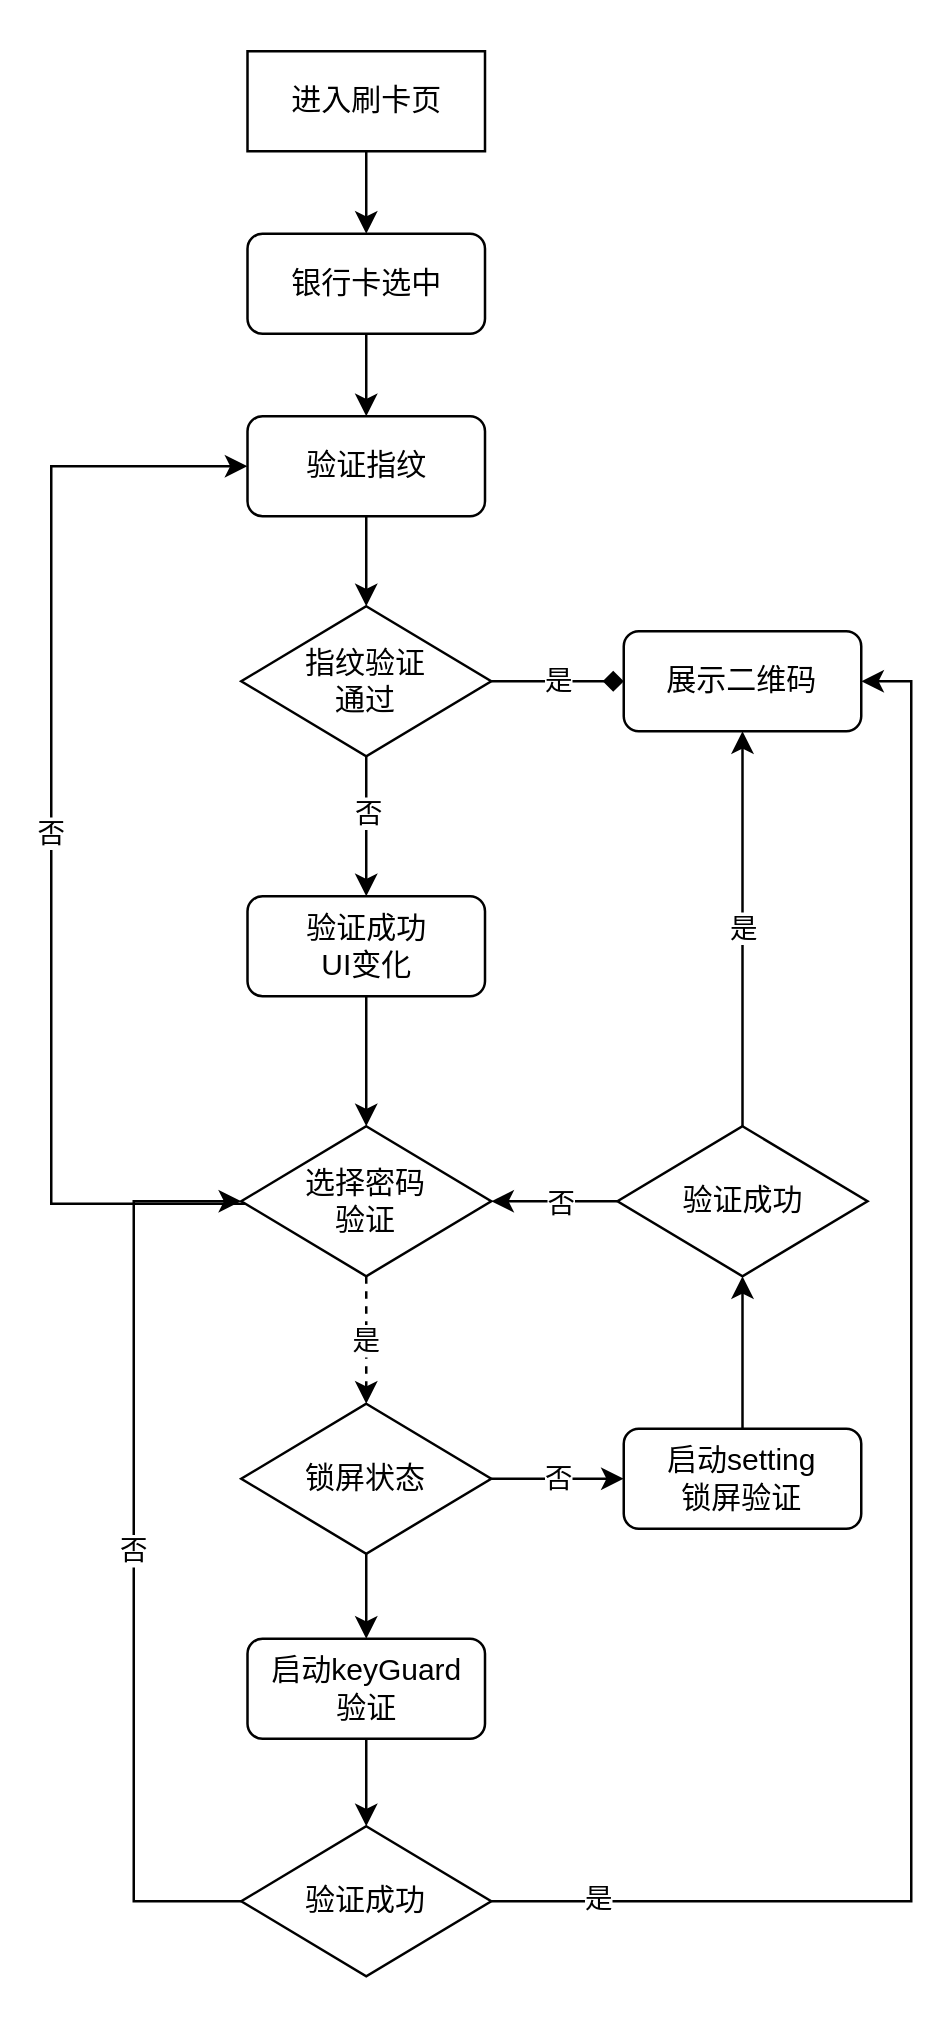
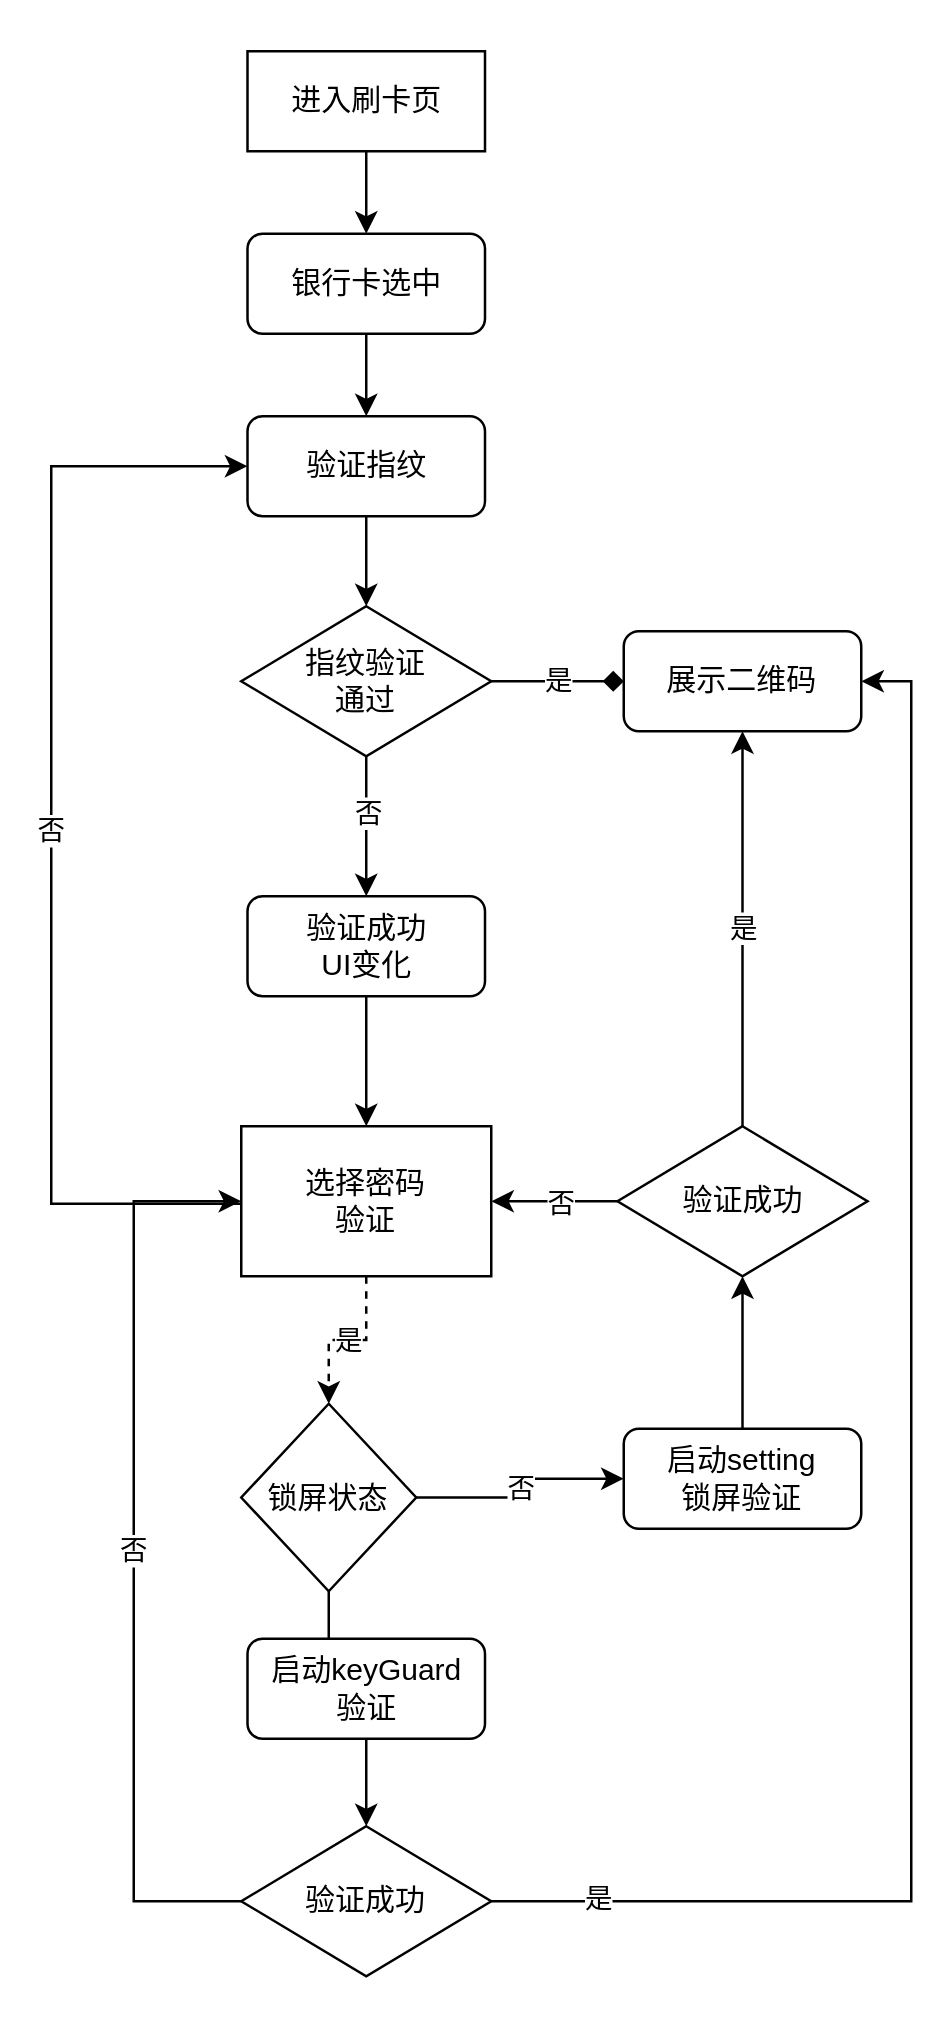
  <mxCell id="0" />
  <mxCell id="1" parent="0" />
  <mxCell id="2" style="edgeStyle=orthogonalEdgeStyle;rounded=0;orthogonalLoop=1;jettySize=auto;html=1;entryX=0.5;entryY=0;entryDx=0;entryDy=0;" edge="1" parent="1" source="5" target="12"><mxGeometry relative="1" as="geometry" /></mxCell>
  <mxCell id="3" value="否" style="edgeLabel;html=1;align=center;verticalAlign=middle;resizable=0;points=[];" vertex="1" connectable="0" parent="2"><mxGeometry x="-0.232" relative="1" as="geometry"><mxPoint as="offset" /></mxGeometry></mxCell>
  <mxCell id="4" value="是" style="edgeStyle=orthogonalEdgeStyle;rounded=0;orthogonalLoop=1;jettySize=auto;html=1;entryX=0;entryY=0.5;entryDx=0;entryDy=0;endArrow=diamond;" edge="1" parent="1" source="5" target="10"><mxGeometry relative="1" as="geometry" /></mxCell>
  <mxCell id="5" value="指纹验证&lt;br&gt;通过" style="rhombus;whiteSpace=wrap;html=1;" vertex="1" parent="1"><mxGeometry x="96" y="242" width="100" height="60" as="geometry" /></mxCell>
  <mxCell id="6" style="edgeStyle=orthogonalEdgeStyle;rounded=0;orthogonalLoop=1;jettySize=auto;html=1;entryX=0.5;entryY=0;entryDx=0;entryDy=0;" edge="1" parent="1" source="7" target="9"><mxGeometry relative="1" as="geometry" /></mxCell>
  <mxCell id="7" value="进入刷卡页" style="whiteSpace=wrap;html=1;rounded=0;" vertex="1" parent="1"><mxGeometry x="98.5" y="20" width="95" height="40" as="geometry" /></mxCell>
  <mxCell id="8" style="edgeStyle=orthogonalEdgeStyle;rounded=0;orthogonalLoop=1;jettySize=auto;html=1;" edge="1" parent="1" source="9" target="20"><mxGeometry relative="1" as="geometry" /></mxCell>
  <mxCell id="9" value="银行卡选中" style="rounded=1;whiteSpace=wrap;html=1;" vertex="1" parent="1"><mxGeometry x="98.5" y="93" width="95" height="40" as="geometry" /></mxCell>
  <mxCell id="10" value="展示二维码" style="rounded=1;whiteSpace=wrap;html=1;" vertex="1" parent="1"><mxGeometry x="249" y="252" width="95" height="40" as="geometry" /></mxCell>
  <mxCell id="11" style="edgeStyle=orthogonalEdgeStyle;rounded=0;orthogonalLoop=1;jettySize=auto;html=1;entryX=0.5;entryY=0;entryDx=0;entryDy=0;" edge="1" parent="1" source="12" target="15"><mxGeometry relative="1" as="geometry" /></mxCell>
  <mxCell id="12" value="验证成功&lt;br&gt;UI变化" style="rounded=1;whiteSpace=wrap;html=1;" vertex="1" parent="1"><mxGeometry x="98.5" y="358" width="95" height="40" as="geometry" /></mxCell>
  <mxCell id="13" value="否" style="edgeStyle=orthogonalEdgeStyle;rounded=0;orthogonalLoop=1;jettySize=auto;html=1;entryX=0;entryY=0.5;entryDx=0;entryDy=0;" edge="1" parent="1" source="15" target="20"><mxGeometry relative="1" as="geometry"><Array as="points"><mxPoint x="20" y="481" /><mxPoint x="20" y="186" /></Array></mxGeometry></mxCell>
  <mxCell id="14" value="是" style="edgeStyle=orthogonalEdgeStyle;rounded=0;orthogonalLoop=1;jettySize=auto;html=1;entryX=0.5;entryY=0;entryDx=0;entryDy=0;dashed=1;" edge="1" parent="1" source="15" target="18"><mxGeometry relative="1" as="geometry" /></mxCell>
- <mxCell id="15" value="选择密码&lt;br&gt;验证" style="rhombus;whiteSpace=wrap;html=1;" vertex="1" parent="1"><mxGeometry x="96" y="450" width="100" height="60" as="geometry" /></mxCell>
+ <mxCell id="15" value="选择密码&lt;br&gt;验证" style="whiteSpace=wrap;html=1;rounded=0;" vertex="1" parent="1"><mxGeometry x="96" y="450" width="100" height="60" as="geometry" /></mxCell>
  <mxCell id="16" value="否" style="edgeStyle=orthogonalEdgeStyle;rounded=0;orthogonalLoop=1;jettySize=auto;html=1;entryX=0;entryY=0.5;entryDx=0;entryDy=0;" edge="1" parent="1" source="18" target="22"><mxGeometry relative="1" as="geometry" /></mxCell>
  <mxCell id="17" style="edgeStyle=orthogonalEdgeStyle;rounded=0;orthogonalLoop=1;jettySize=auto;html=1;" edge="1" parent="1" source="18" target="28"><mxGeometry relative="1" as="geometry" /></mxCell>
- <mxCell id="18" value="锁屏状态" style="rhombus;whiteSpace=wrap;html=1;" vertex="1" parent="1"><mxGeometry x="96" y="561" width="100" height="60" as="geometry" /></mxCell>
+ <mxCell id="18" value="锁屏状态" style="rhombus;whiteSpace=wrap;html=1;" vertex="1" parent="1"><mxGeometry x="96" y="561" width="70" height="75" as="geometry" /></mxCell>
  <mxCell id="19" style="edgeStyle=orthogonalEdgeStyle;rounded=0;orthogonalLoop=1;jettySize=auto;html=1;" edge="1" parent="1" source="20" target="5"><mxGeometry relative="1" as="geometry" /></mxCell>
  <mxCell id="20" value="验证指纹" style="rounded=1;whiteSpace=wrap;html=1;" vertex="1" parent="1"><mxGeometry x="98.5" y="166" width="95" height="40" as="geometry" /></mxCell>
  <mxCell id="21" style="edgeStyle=orthogonalEdgeStyle;rounded=0;orthogonalLoop=1;jettySize=auto;html=1;entryX=0.5;entryY=1;entryDx=0;entryDy=0;" edge="1" parent="1" source="22" target="26"><mxGeometry relative="1" as="geometry" /></mxCell>
  <mxCell id="22" value="启动setting&lt;br&gt;锁屏验证" style="rounded=1;whiteSpace=wrap;html=1;" vertex="1" parent="1"><mxGeometry x="249" y="571" width="95" height="40" as="geometry" /></mxCell>
  <mxCell id="23" style="edgeStyle=orthogonalEdgeStyle;rounded=0;orthogonalLoop=1;jettySize=auto;html=1;entryX=1;entryY=0.5;entryDx=0;entryDy=0;" edge="1" parent="1" source="26" target="15"><mxGeometry relative="1" as="geometry" /></mxCell>
  <mxCell id="24" value="否" style="edgeLabel;html=1;align=center;verticalAlign=middle;resizable=0;points=[];" vertex="1" connectable="0" parent="23"><mxGeometry x="-0.069" relative="1" as="geometry"><mxPoint x="1" as="offset" /></mxGeometry></mxCell>
  <mxCell id="25" value="是" style="edgeStyle=orthogonalEdgeStyle;rounded=0;orthogonalLoop=1;jettySize=auto;html=1;" edge="1" parent="1" source="26" target="10"><mxGeometry relative="1" as="geometry" /></mxCell>
  <mxCell id="26" value="验证成功" style="rhombus;whiteSpace=wrap;html=1;" vertex="1" parent="1"><mxGeometry x="246.5" y="450" width="100" height="60" as="geometry" /></mxCell>
  <mxCell id="27" style="edgeStyle=orthogonalEdgeStyle;rounded=0;orthogonalLoop=1;jettySize=auto;html=1;entryX=0.5;entryY=0;entryDx=0;entryDy=0;" edge="1" parent="1" source="28" target="32"><mxGeometry relative="1" as="geometry" /></mxCell>
  <mxCell id="28" value="启动keyGuard&lt;br&gt;验证" style="rounded=1;whiteSpace=wrap;html=1;" vertex="1" parent="1"><mxGeometry x="98.5" y="655" width="95" height="40" as="geometry" /></mxCell>
  <mxCell id="29" value="否" style="edgeStyle=orthogonalEdgeStyle;rounded=0;orthogonalLoop=1;jettySize=auto;html=1;entryX=0;entryY=0.5;entryDx=0;entryDy=0;" edge="1" parent="1" source="32" target="15"><mxGeometry relative="1" as="geometry"><Array as="points"><mxPoint x="53" y="760" /><mxPoint x="53" y="480" /></Array></mxGeometry></mxCell>
  <mxCell id="30" style="edgeStyle=orthogonalEdgeStyle;rounded=0;orthogonalLoop=1;jettySize=auto;html=1;entryX=1;entryY=0.5;entryDx=0;entryDy=0;" edge="1" parent="1" source="32" target="10"><mxGeometry relative="1" as="geometry" /></mxCell>
  <mxCell id="31" value="是" style="edgeLabel;html=1;align=center;verticalAlign=middle;resizable=0;points=[];" vertex="1" connectable="0" parent="30"><mxGeometry x="-0.876" y="2" relative="1" as="geometry"><mxPoint as="offset" /></mxGeometry></mxCell>
  <mxCell id="32" value="验证成功" style="rhombus;whiteSpace=wrap;html=1;" vertex="1" parent="1"><mxGeometry x="96" y="730" width="100" height="60" as="geometry" /></mxCell>
